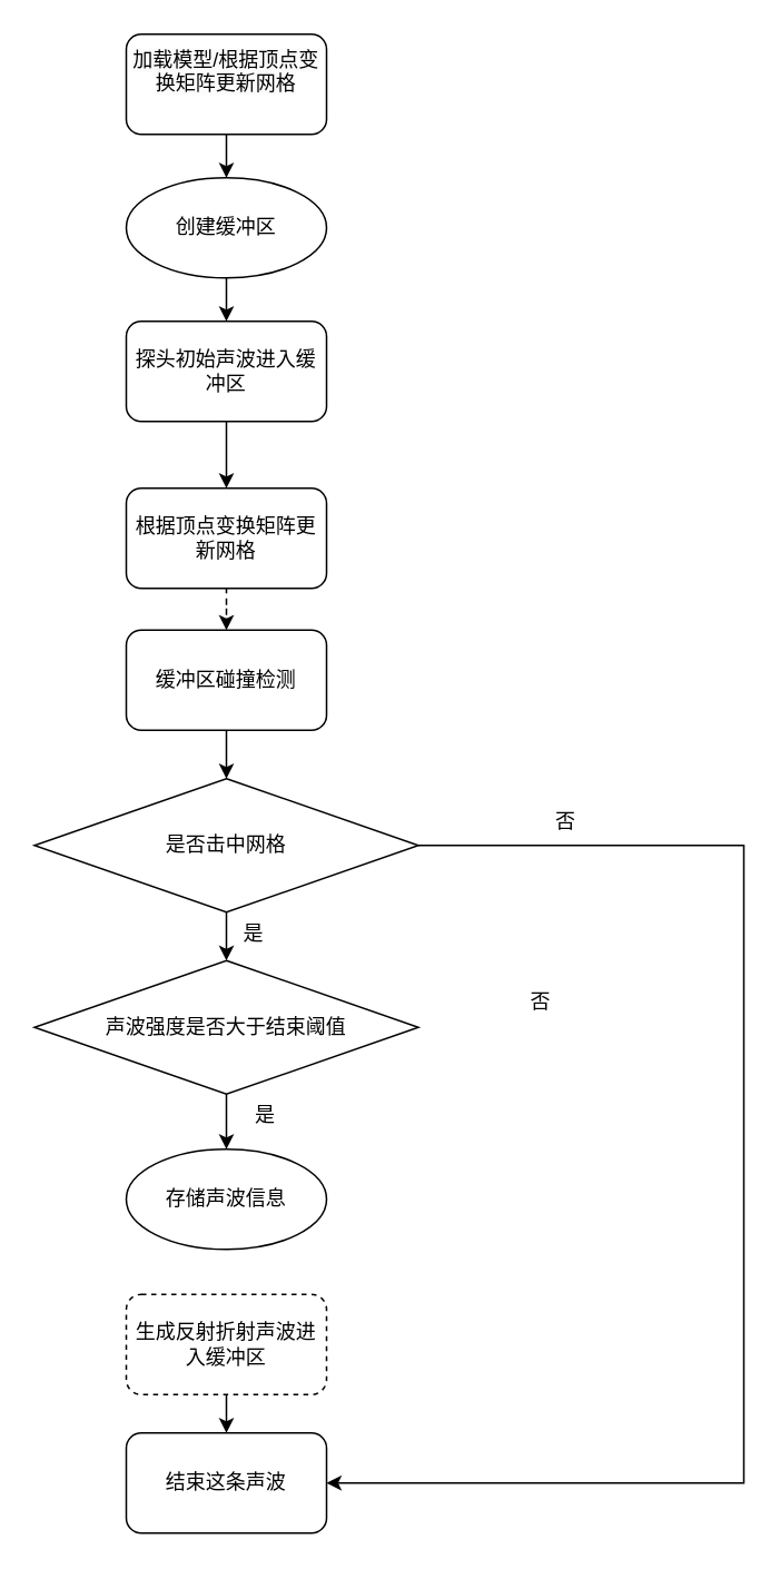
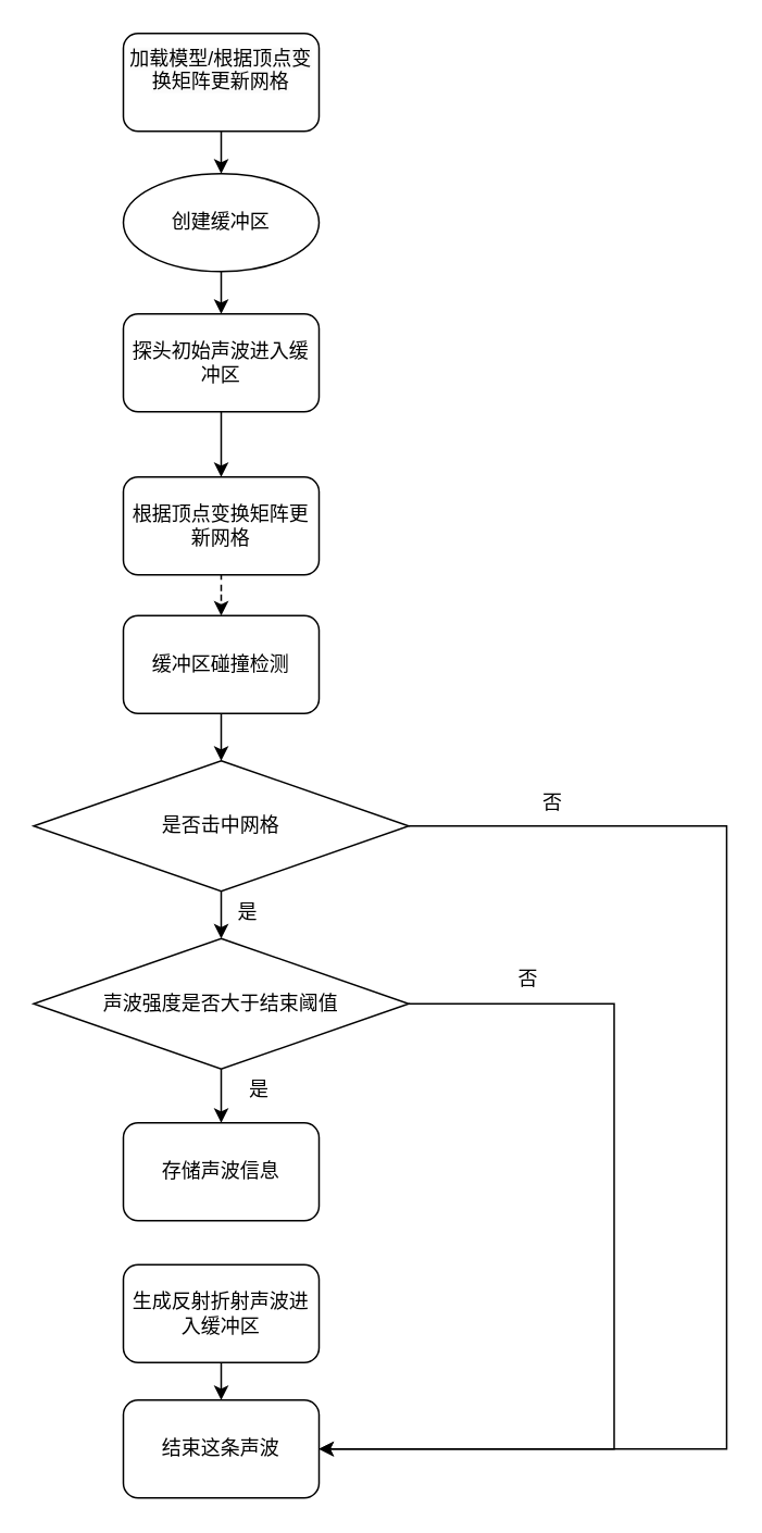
  <mxCell id="0" />
  <mxCell id="1" parent="0" />
  <mxCell id="2" style="edgeStyle=orthogonalEdgeStyle;rounded=0;orthogonalLoop=1;jettySize=auto;html=1;exitX=0.5;exitY=1;exitDx=0;exitDy=0;" edge="1" parent="1" source="3" target="5"><mxGeometry relative="1" as="geometry" /></mxCell>
  <mxCell id="3" value="&#10;&lt;span style=&quot;color: rgb(0, 0, 0); font-family: Helvetica; font-size: 12px; font-style: normal; font-variant-ligatures: normal; font-variant-caps: normal; font-weight: 400; letter-spacing: normal; orphans: 2; text-align: center; text-indent: 0px; text-transform: none; widows: 2; word-spacing: 0px; -webkit-text-stroke-width: 0px; white-space: normal; background-color: rgb(251, 251, 251); text-decoration-thickness: initial; text-decoration-style: initial; text-decoration-color: initial; display: inline !important; float: none;&quot;&gt;加载模型/根据顶点变换矩阵更新网格&lt;/span&gt;&#10;&#10;" style="rounded=1;whiteSpace=wrap;html=1;" vertex="1" parent="1"><mxGeometry x="75" y="20" width="120" height="60" as="geometry" /></mxCell>
  <mxCell id="4" style="edgeStyle=orthogonalEdgeStyle;rounded=0;orthogonalLoop=1;jettySize=auto;html=1;exitX=0.5;exitY=1;exitDx=0;exitDy=0;" edge="1" parent="1" source="5" target="7"><mxGeometry relative="1" as="geometry" /></mxCell>
  <mxCell id="5" value="创建缓冲区" style="ellipse;whiteSpace=wrap;html=1;" vertex="1" parent="1"><mxGeometry x="75" y="106" width="120" height="60" as="geometry" /></mxCell>
  <mxCell id="6" style="edgeStyle=orthogonalEdgeStyle;rounded=0;orthogonalLoop=1;jettySize=auto;html=1;exitX=0.5;exitY=1;exitDx=0;exitDy=0;" edge="1" parent="1" source="7" target="9"><mxGeometry relative="1" as="geometry" /></mxCell>
  <mxCell id="7" value="探头初始声波进入缓冲区" style="rounded=1;whiteSpace=wrap;html=1;" vertex="1" parent="1"><mxGeometry x="75" y="192" width="120" height="60" as="geometry" /></mxCell>
  <mxCell id="8" style="edgeStyle=orthogonalEdgeStyle;rounded=0;orthogonalLoop=1;jettySize=auto;html=1;exitX=0.5;exitY=1;exitDx=0;exitDy=0;dashed=1;" edge="1" parent="1" source="9" target="11"><mxGeometry relative="1" as="geometry" /></mxCell>
  <mxCell id="9" value="根据顶点变换矩阵更新网格" style="rounded=1;whiteSpace=wrap;html=1;" vertex="1" parent="1"><mxGeometry x="75" y="292" width="120" height="60" as="geometry" /></mxCell>
  <mxCell id="10" style="edgeStyle=orthogonalEdgeStyle;rounded=0;orthogonalLoop=1;jettySize=auto;html=1;exitX=0.5;exitY=1;exitDx=0;exitDy=0;" edge="1" parent="1" source="11" target="14"><mxGeometry relative="1" as="geometry" /></mxCell>
  <mxCell id="11" value="缓冲区碰撞检测" style="rounded=1;whiteSpace=wrap;html=1;" vertex="1" parent="1"><mxGeometry x="75" y="377" width="120" height="60" as="geometry" /></mxCell>
  <mxCell id="12" style="edgeStyle=orthogonalEdgeStyle;rounded=0;orthogonalLoop=1;jettySize=auto;html=1;exitX=0.5;exitY=1;exitDx=0;exitDy=0;" edge="1" parent="1" source="14" target="17"><mxGeometry relative="1" as="geometry" /></mxCell>
  <mxCell id="13" style="edgeStyle=orthogonalEdgeStyle;rounded=0;orthogonalLoop=1;jettySize=auto;html=1;exitX=1;exitY=0.5;exitDx=0;exitDy=0;entryX=1;entryY=0.5;entryDx=0;entryDy=0;" edge="1" parent="1" source="14" target="21"><mxGeometry relative="1" as="geometry"><Array as="points"><mxPoint x="445" y="506" /><mxPoint x="445" y="888" /></Array></mxGeometry></mxCell>
  <mxCell id="14" value="是否击中网格" style="rhombus;whiteSpace=wrap;html=1;" vertex="1" parent="1"><mxGeometry x="20" y="466" width="230" height="80" as="geometry" /></mxCell>
  <mxCell id="15" style="edgeStyle=orthogonalEdgeStyle;rounded=0;orthogonalLoop=1;jettySize=auto;html=1;exitX=0.5;exitY=1;exitDx=0;exitDy=0;" edge="1" parent="1" source="17" target="18"><mxGeometry relative="1" as="geometry" /></mxCell>
+ <mxCell id="16" style="edgeStyle=orthogonalEdgeStyle;rounded=0;orthogonalLoop=1;jettySize=auto;html=1;exitX=1;exitY=0.5;exitDx=0;exitDy=0;entryX=1;entryY=0.5;entryDx=0;entryDy=0;" edge="1" parent="1" source="17" target="21"><mxGeometry relative="1" as="geometry"><mxPoint x="198" y="891" as="targetPoint" /><Array as="points"><mxPoint x="376" y="615" /><mxPoint x="376" y="888" /></Array></mxGeometry></mxCell>
  <mxCell id="17" value="声波强度是否大于结束阈值" style="rhombus;whiteSpace=wrap;html=1;" vertex="1" parent="1"><mxGeometry x="20" y="575" width="230" height="80" as="geometry" /></mxCell>
- <mxCell id="18" value="存储声波信息" style="ellipse;whiteSpace=wrap;html=1;" vertex="1" parent="1"><mxGeometry x="75" y="688" width="120" height="60" as="geometry" /></mxCell>
+ <mxCell id="18" value="存储声波信息" style="rounded=1;whiteSpace=wrap;html=1;" vertex="1" parent="1"><mxGeometry x="75" y="688" width="120" height="60" as="geometry" /></mxCell>
  <mxCell id="19" style="edgeStyle=orthogonalEdgeStyle;rounded=0;orthogonalLoop=1;jettySize=auto;html=1;exitX=0.5;exitY=1;exitDx=0;exitDy=0;" edge="1" parent="1" source="20" target="21"><mxGeometry relative="1" as="geometry" /></mxCell>
- <mxCell id="20" value="生成反射折射声波进入缓冲区" style="rounded=1;whiteSpace=wrap;html=1;dashed=1;" vertex="1" parent="1"><mxGeometry x="75" y="775" width="120" height="60" as="geometry" /></mxCell>
+ <mxCell id="20" value="生成反射折射声波进入缓冲区" style="rounded=1;whiteSpace=wrap;html=1;" vertex="1" parent="1"><mxGeometry x="75" y="775" width="120" height="60" as="geometry" /></mxCell>
  <mxCell id="21" value="结束这条声波" style="rounded=1;whiteSpace=wrap;html=1;" vertex="1" parent="1"><mxGeometry x="75" y="858" width="120" height="60" as="geometry" /></mxCell>
  <mxCell id="22" value="是" style="text;html=1;align=center;verticalAlign=middle;resizable=0;points=[];autosize=1;strokeColor=none;fillColor=none;" vertex="1" parent="1"><mxGeometry x="136" y="546" width="30" height="26" as="geometry" /></mxCell>
  <mxCell id="23" value="是" style="text;html=1;align=center;verticalAlign=middle;resizable=0;points=[];autosize=1;strokeColor=none;fillColor=none;" vertex="1" parent="1"><mxGeometry x="143" y="655" width="30" height="26" as="geometry" /></mxCell>
  <mxCell id="24" value="否" style="text;html=1;align=center;verticalAlign=middle;resizable=0;points=[];autosize=1;strokeColor=none;fillColor=none;" vertex="1" parent="1"><mxGeometry x="323" y="479" width="30" height="26" as="geometry" /></mxCell>
  <mxCell id="25" value="否" style="text;html=1;align=center;verticalAlign=middle;resizable=0;points=[];autosize=1;strokeColor=none;fillColor=none;" vertex="1" parent="1"><mxGeometry x="308" y="587" width="30" height="26" as="geometry" /></mxCell>
